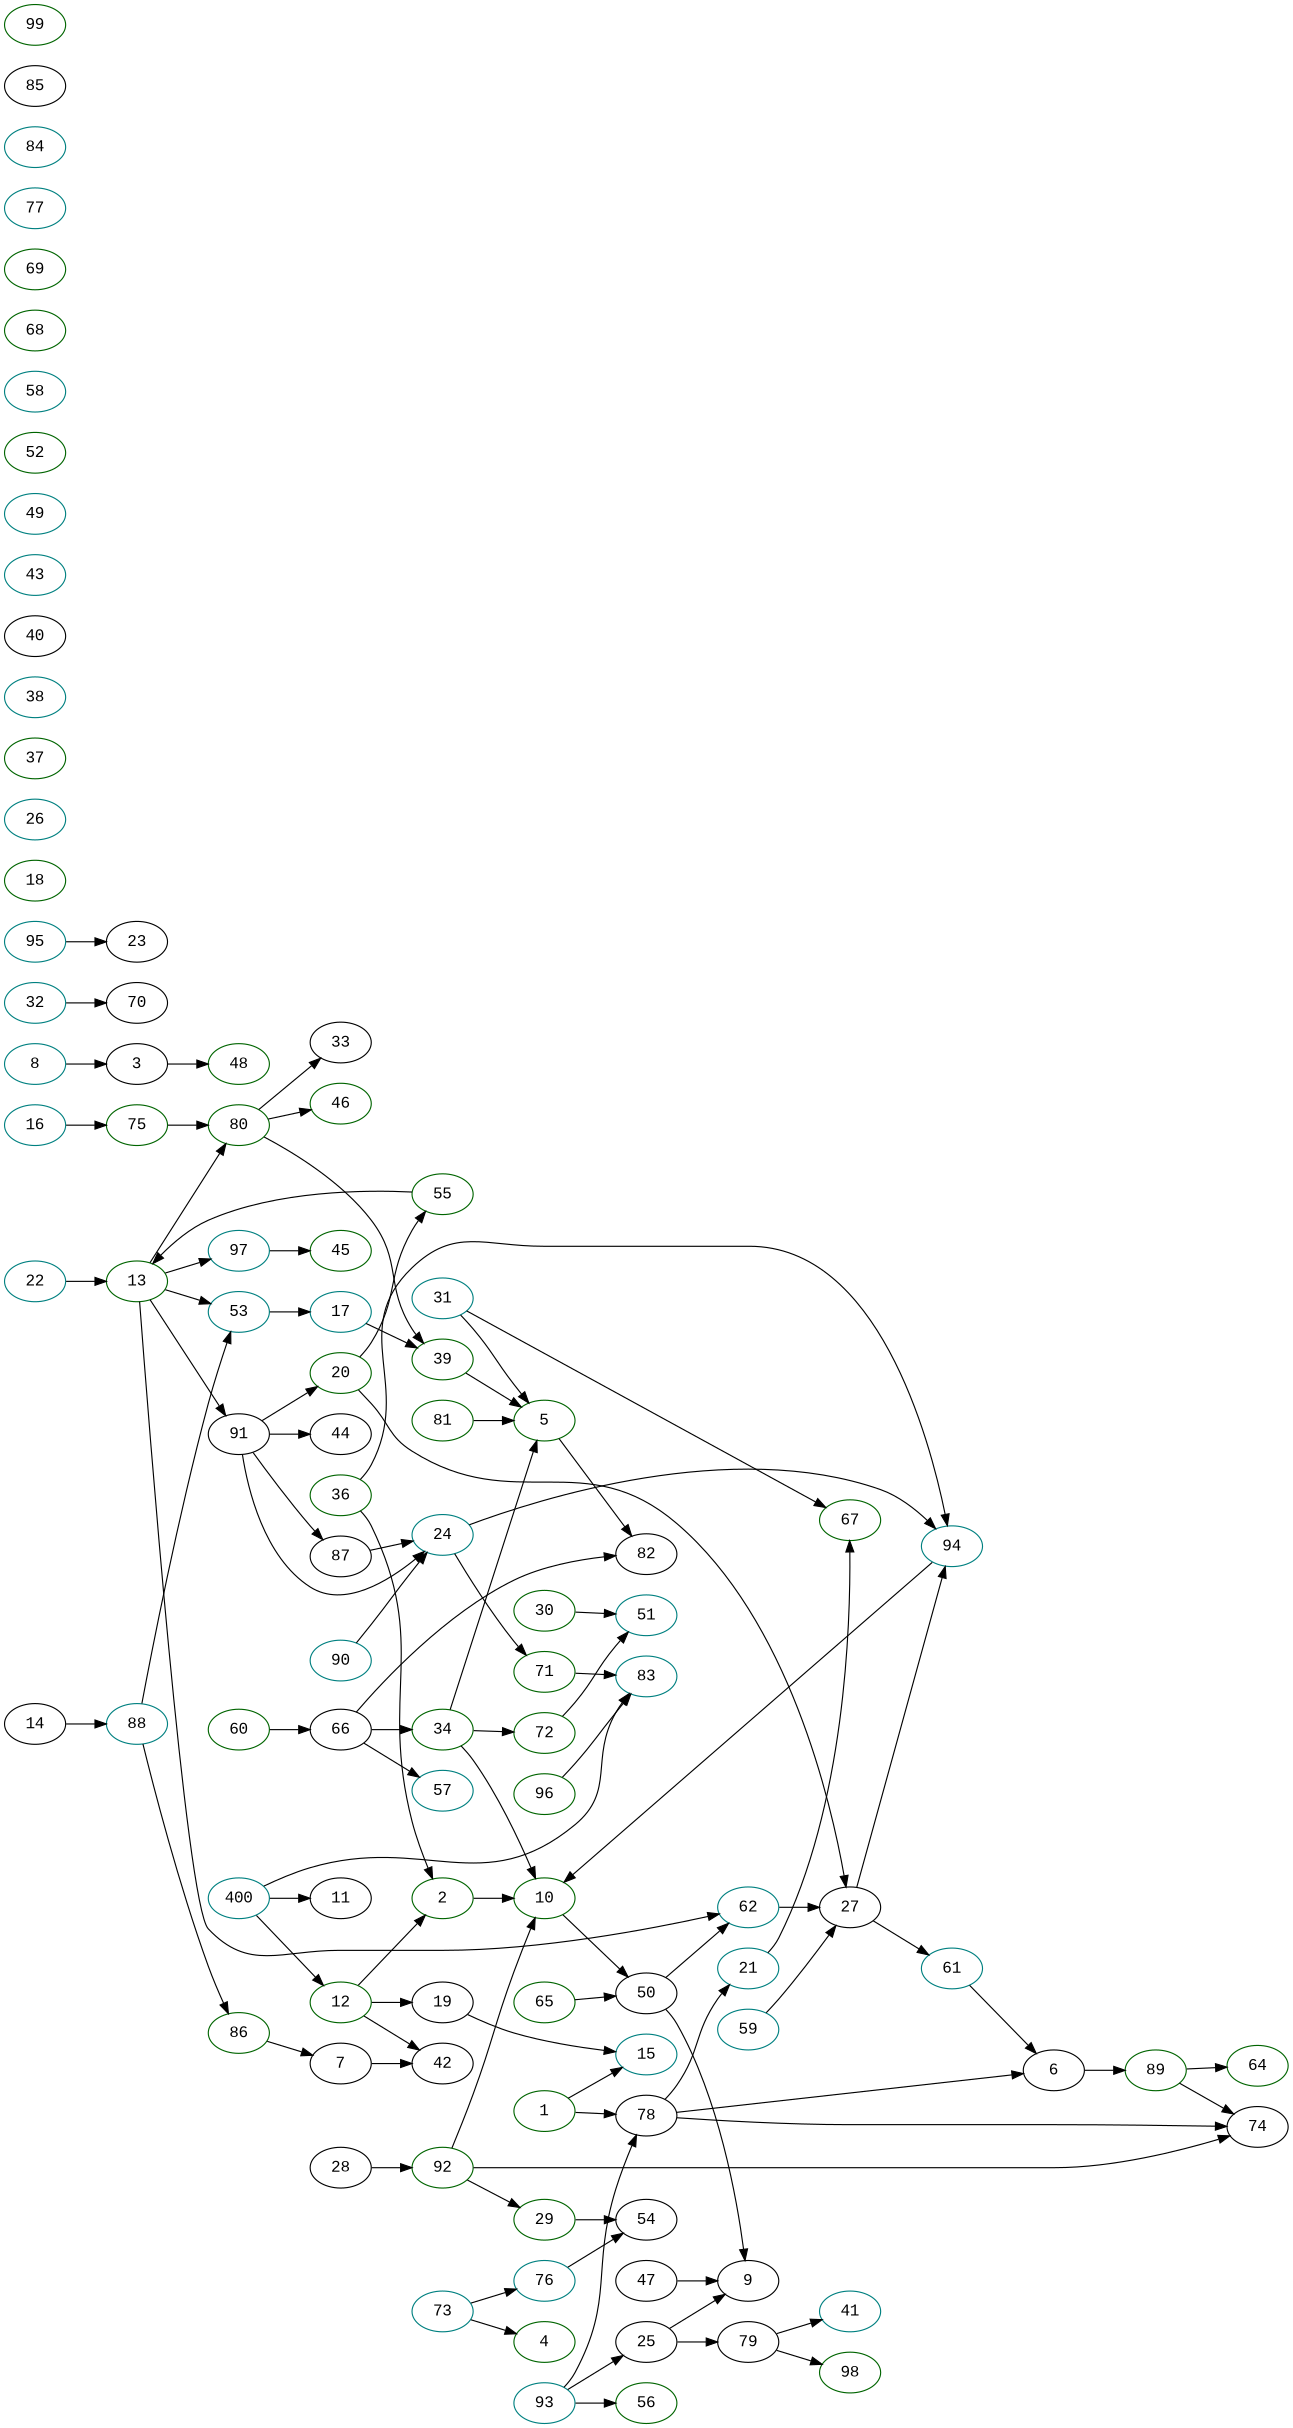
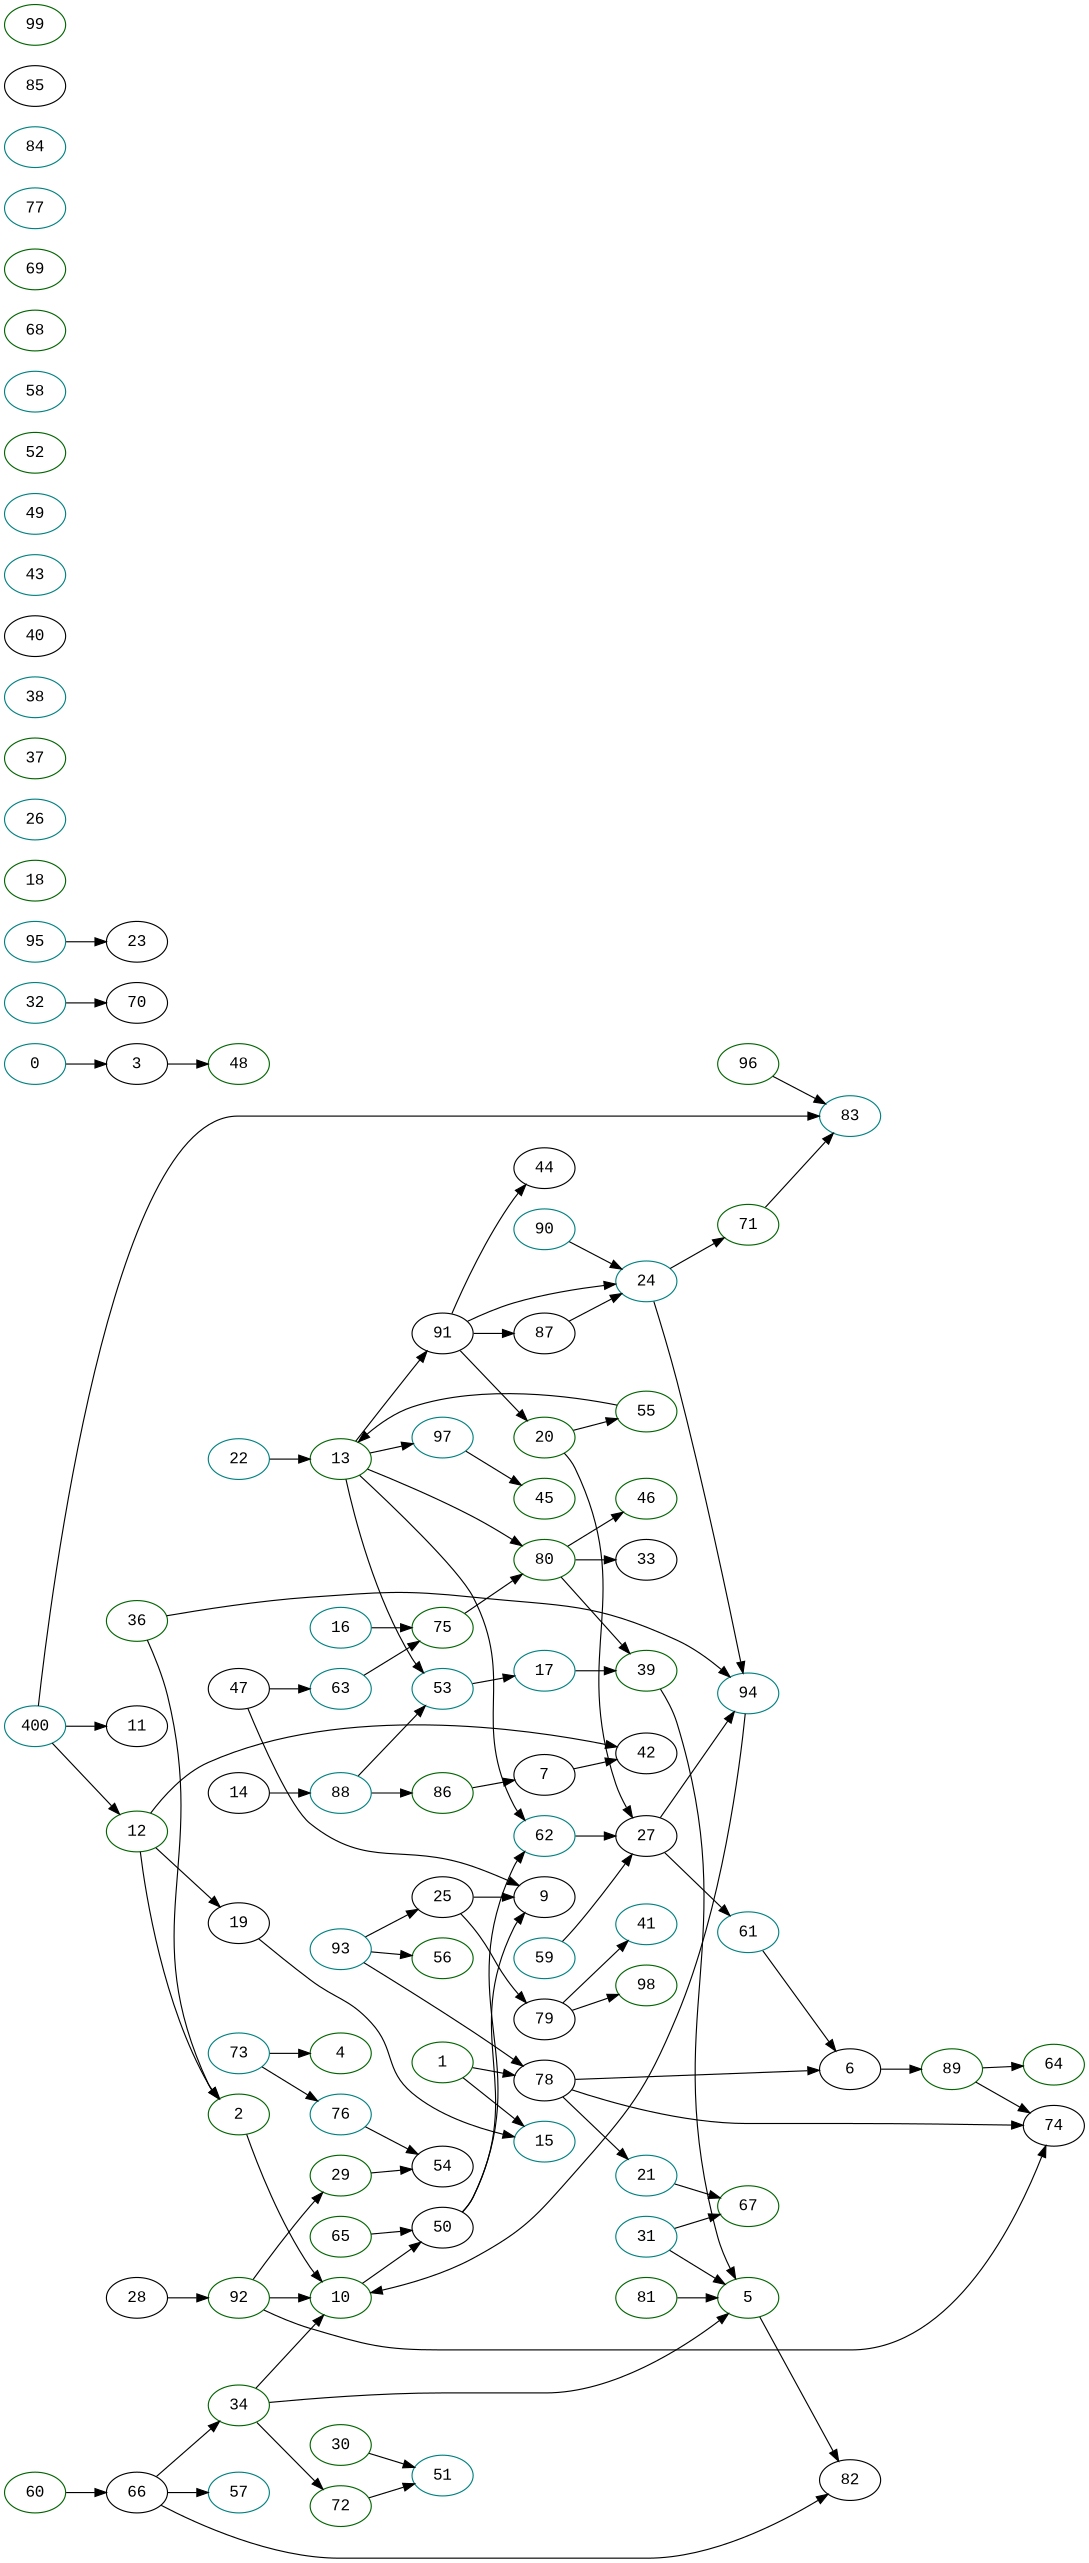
  digraph {
    fontname="Liberation Mono"
    rankdir=LR
    node [color=darkgreen fontname="Liberation Mono"]
    edge [fontname="Liberation Mono"]
    66 [color=black]
    82 [color=black]
    34
    57 [color=teal]
    10
    72
    5
    83 [color=teal]
    71
    55
    13
    80
    91 [color=black]
    62 [color=teal]
    97 [color=teal]
    53 [color=teal]
    33 [color=black]
    46
    39
    24 [color=teal]
    44 [color=black]
    87 [color=black]
    20
    27 [color=black]
    45
    17 [color=teal]
    88 [color=teal]
    86
    7 [color=black]
    42 [color=black]
    25 [color=black]
    79 [color=black]
    9 [color=black]
    41 [color=teal]
    98
    50 [color=black]
    65
    12
    2
    19 [color=black]
    15 [color=teal]
    51 [color=teal]
    6 [color=black]
    89
    74 [color=black]
    64
    94 [color=teal]
    1
    78 [color=black]
    21 [color=teal]
    36
-   8 [color=teal]
+   8 [color=teal label=0]
    3 [color=black]
    48
    n55 [color=teal label=400]
    11 [color=black]
    28 [color=black]
    92
    29
    54 [color=black]
    75
    67
    22 [color=teal]
    61 [color=teal]
    31 [color=teal]
    96
    32 [color=teal]
    70 [color=black]
    93 [color=teal]
    56
    59 [color=teal]
+   63 [color=teal]
    90 [color=teal]
    73 [color=teal]
    4
    76 [color=teal]
    60
    95 [color=teal]
    23 [color=black]
    14 [color=black]
    47 [color=black]
    81
    30
    16 [color=teal]
    18
    26 [color=teal]
    37
    38 [color=teal]
    40 [color=black]
    43 [color=teal]
    49 [color=teal]
    52
    58 [color=teal]
    68
    69
    77 [color=teal]
    84 [color=teal]
    85 [color=black]
    99
    66 -> 82
    66 -> 34
    66 -> 57
    34 -> 10
    34 -> 72
    34 -> 5
    10 -> 50
    72 -> 51
    5 -> 82
    71 -> 83
    55 -> 13
    13 -> 80
    13 -> 91
    13 -> 62
    13 -> 97
    13 -> 53
    80 -> 33
    80 -> 46
    80 -> 39
    91 -> 24
    91 -> 44
    91 -> 87
    91 -> 20
    62 -> 27
    97 -> 45
    53 -> 17
    39 -> 5
    24 -> 71
    24 -> 94
    87 -> 24
    20 -> 55
    20 -> 27
    27 -> 94
    27 -> 61
    17 -> 39
    88 -> 53
    88 -> 86
    86 -> 7
    7 -> 42
    25 -> 79
    25 -> 9
    79 -> 41
    79 -> 98
    50 -> 62
    50 -> 9
    65 -> 50
    12 -> 42
    12 -> 2
    12 -> 19
    2 -> 10
    19 -> 15
    6 -> 89
    89 -> 74
    89 -> 64
    94 -> 10
    1 -> 15
    1 -> 78
    78 -> 6
    78 -> 74
    78 -> 21
    21 -> 67
    36 -> 2
    36 -> 94
    8 -> 3
    3 -> 48
    n55 -> 83
    n55 -> 12
    n55 -> 11
    28 -> 92
    92 -> 10
    92 -> 74
    92 -> 29
    29 -> 54
    75 -> 80
    22 -> 13
    61 -> 6
    31 -> 5
    31 -> 67
    96 -> 83
    32 -> 70
    93 -> 25
    93 -> 78
    93 -> 56
    59 -> 27
+   63 -> 75
    90 -> 24
    73 -> 4
    73 -> 76
    76 -> 54
    60 -> 66
    95 -> 23
    14 -> 88
    47 -> 9
+   47 -> 63
    81 -> 5
    30 -> 51
    16 -> 75
  }
